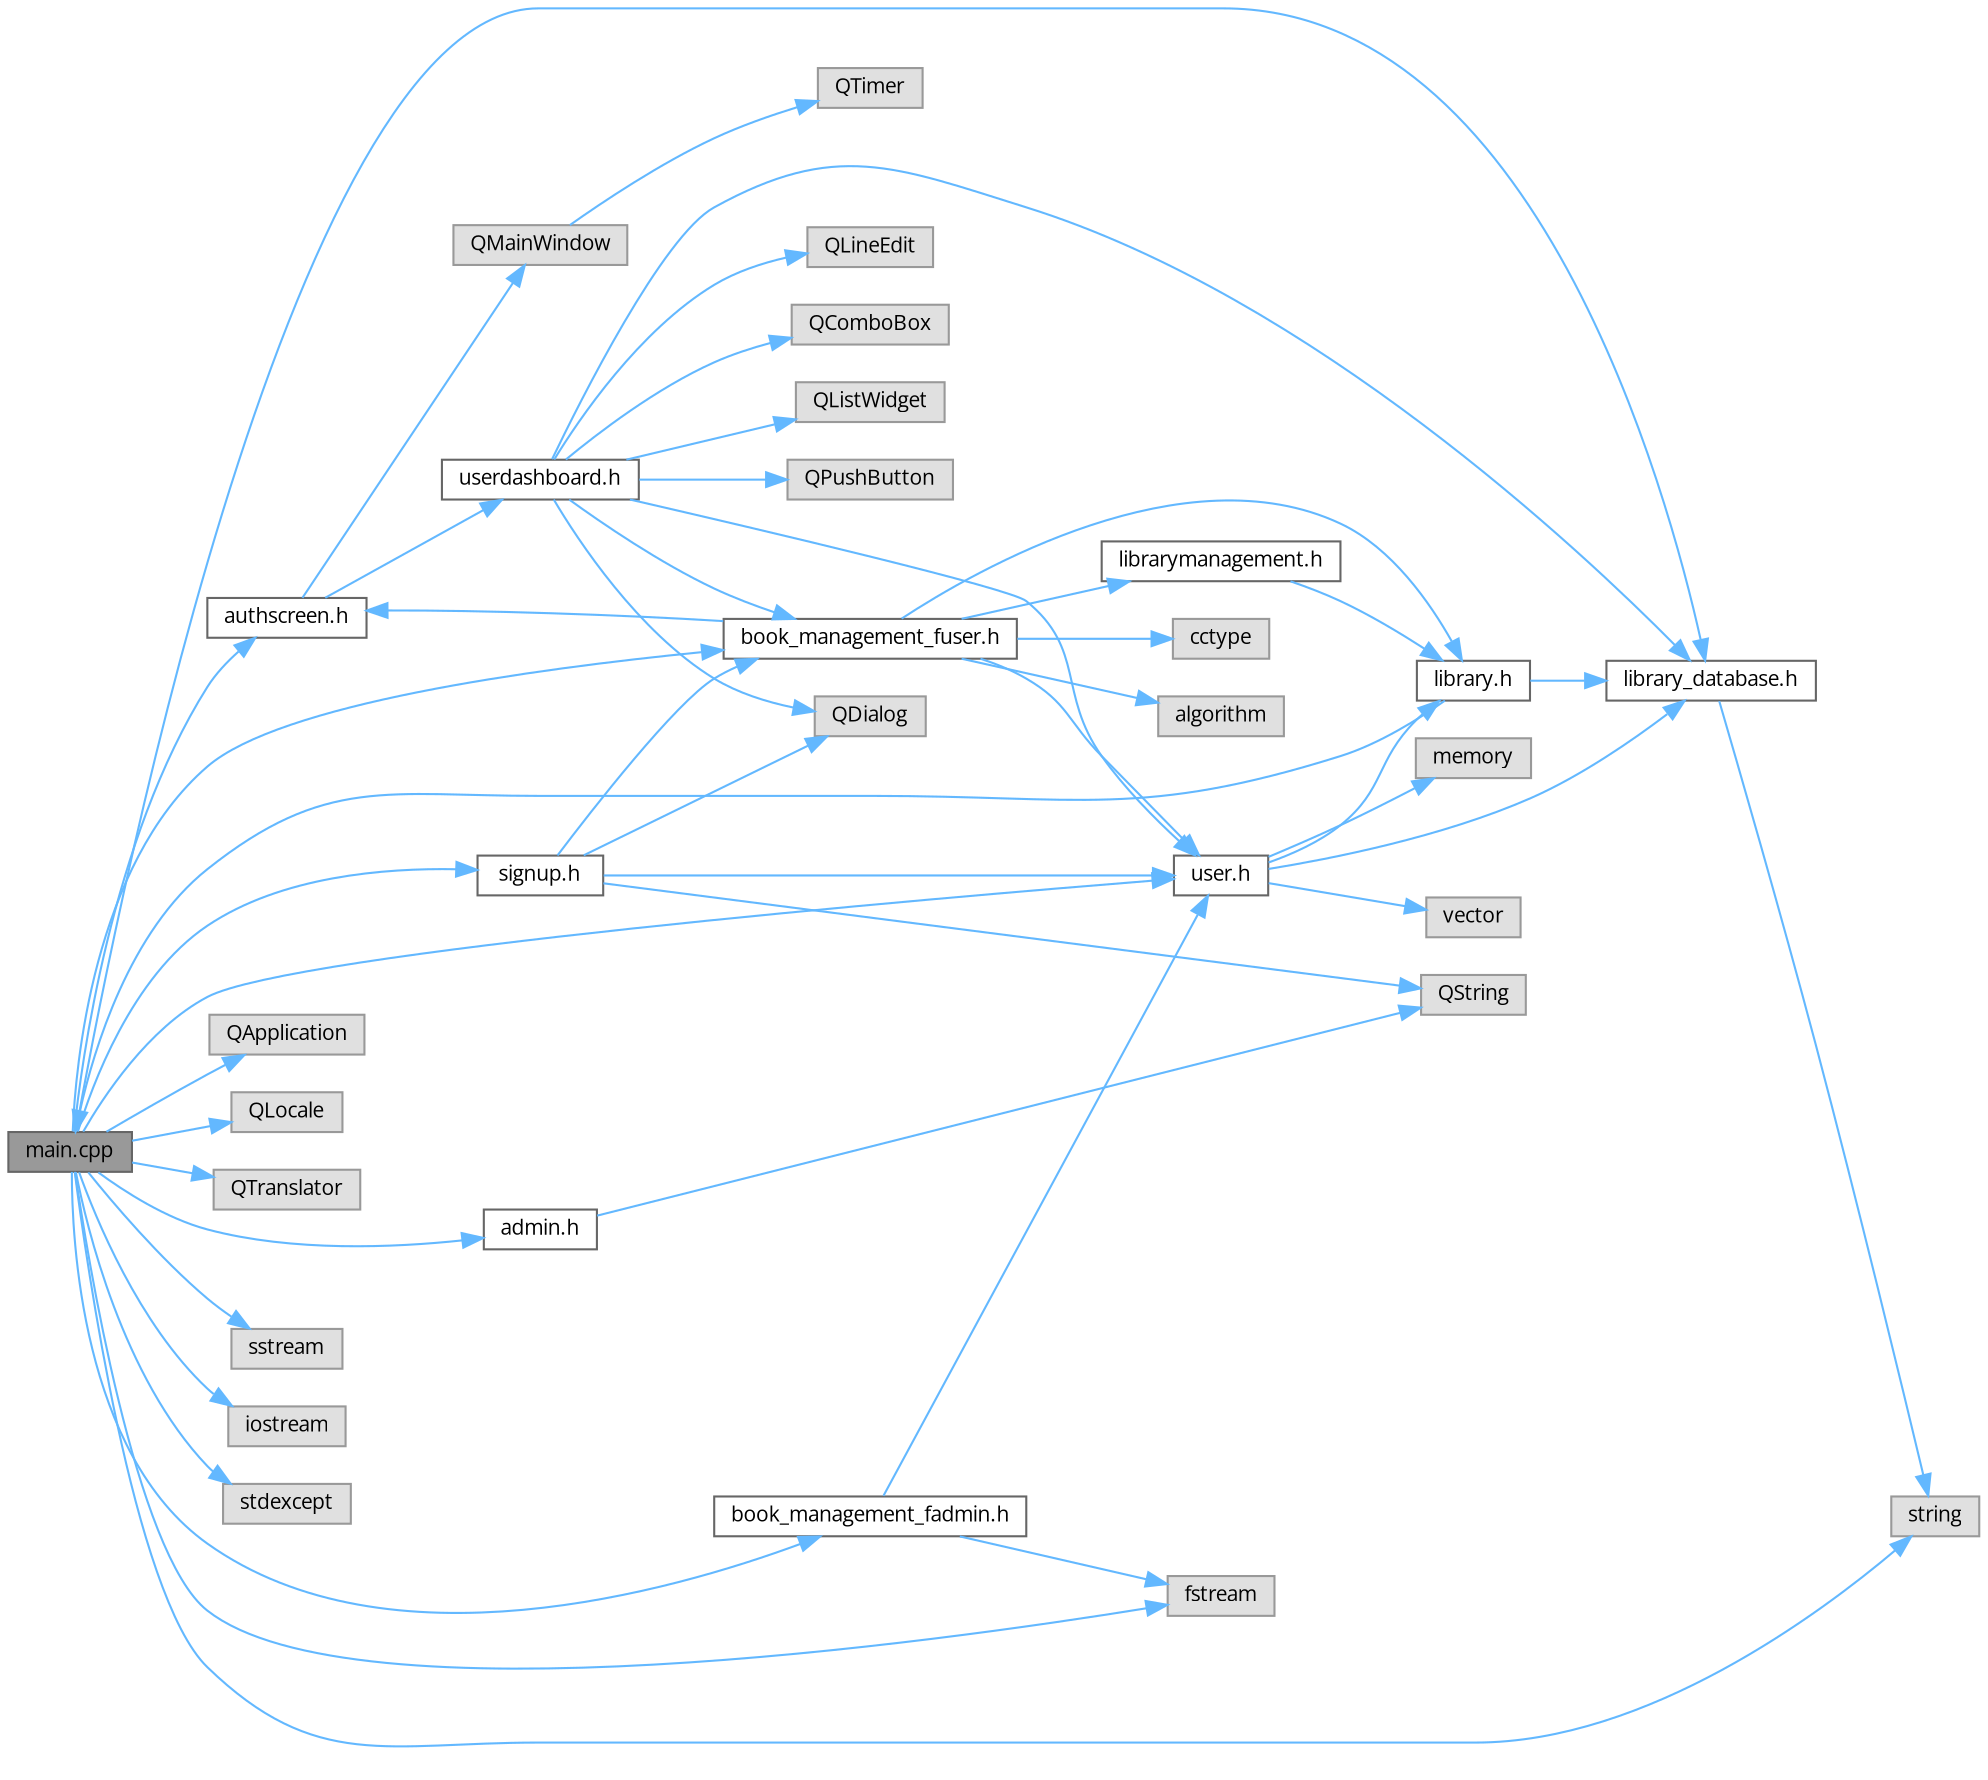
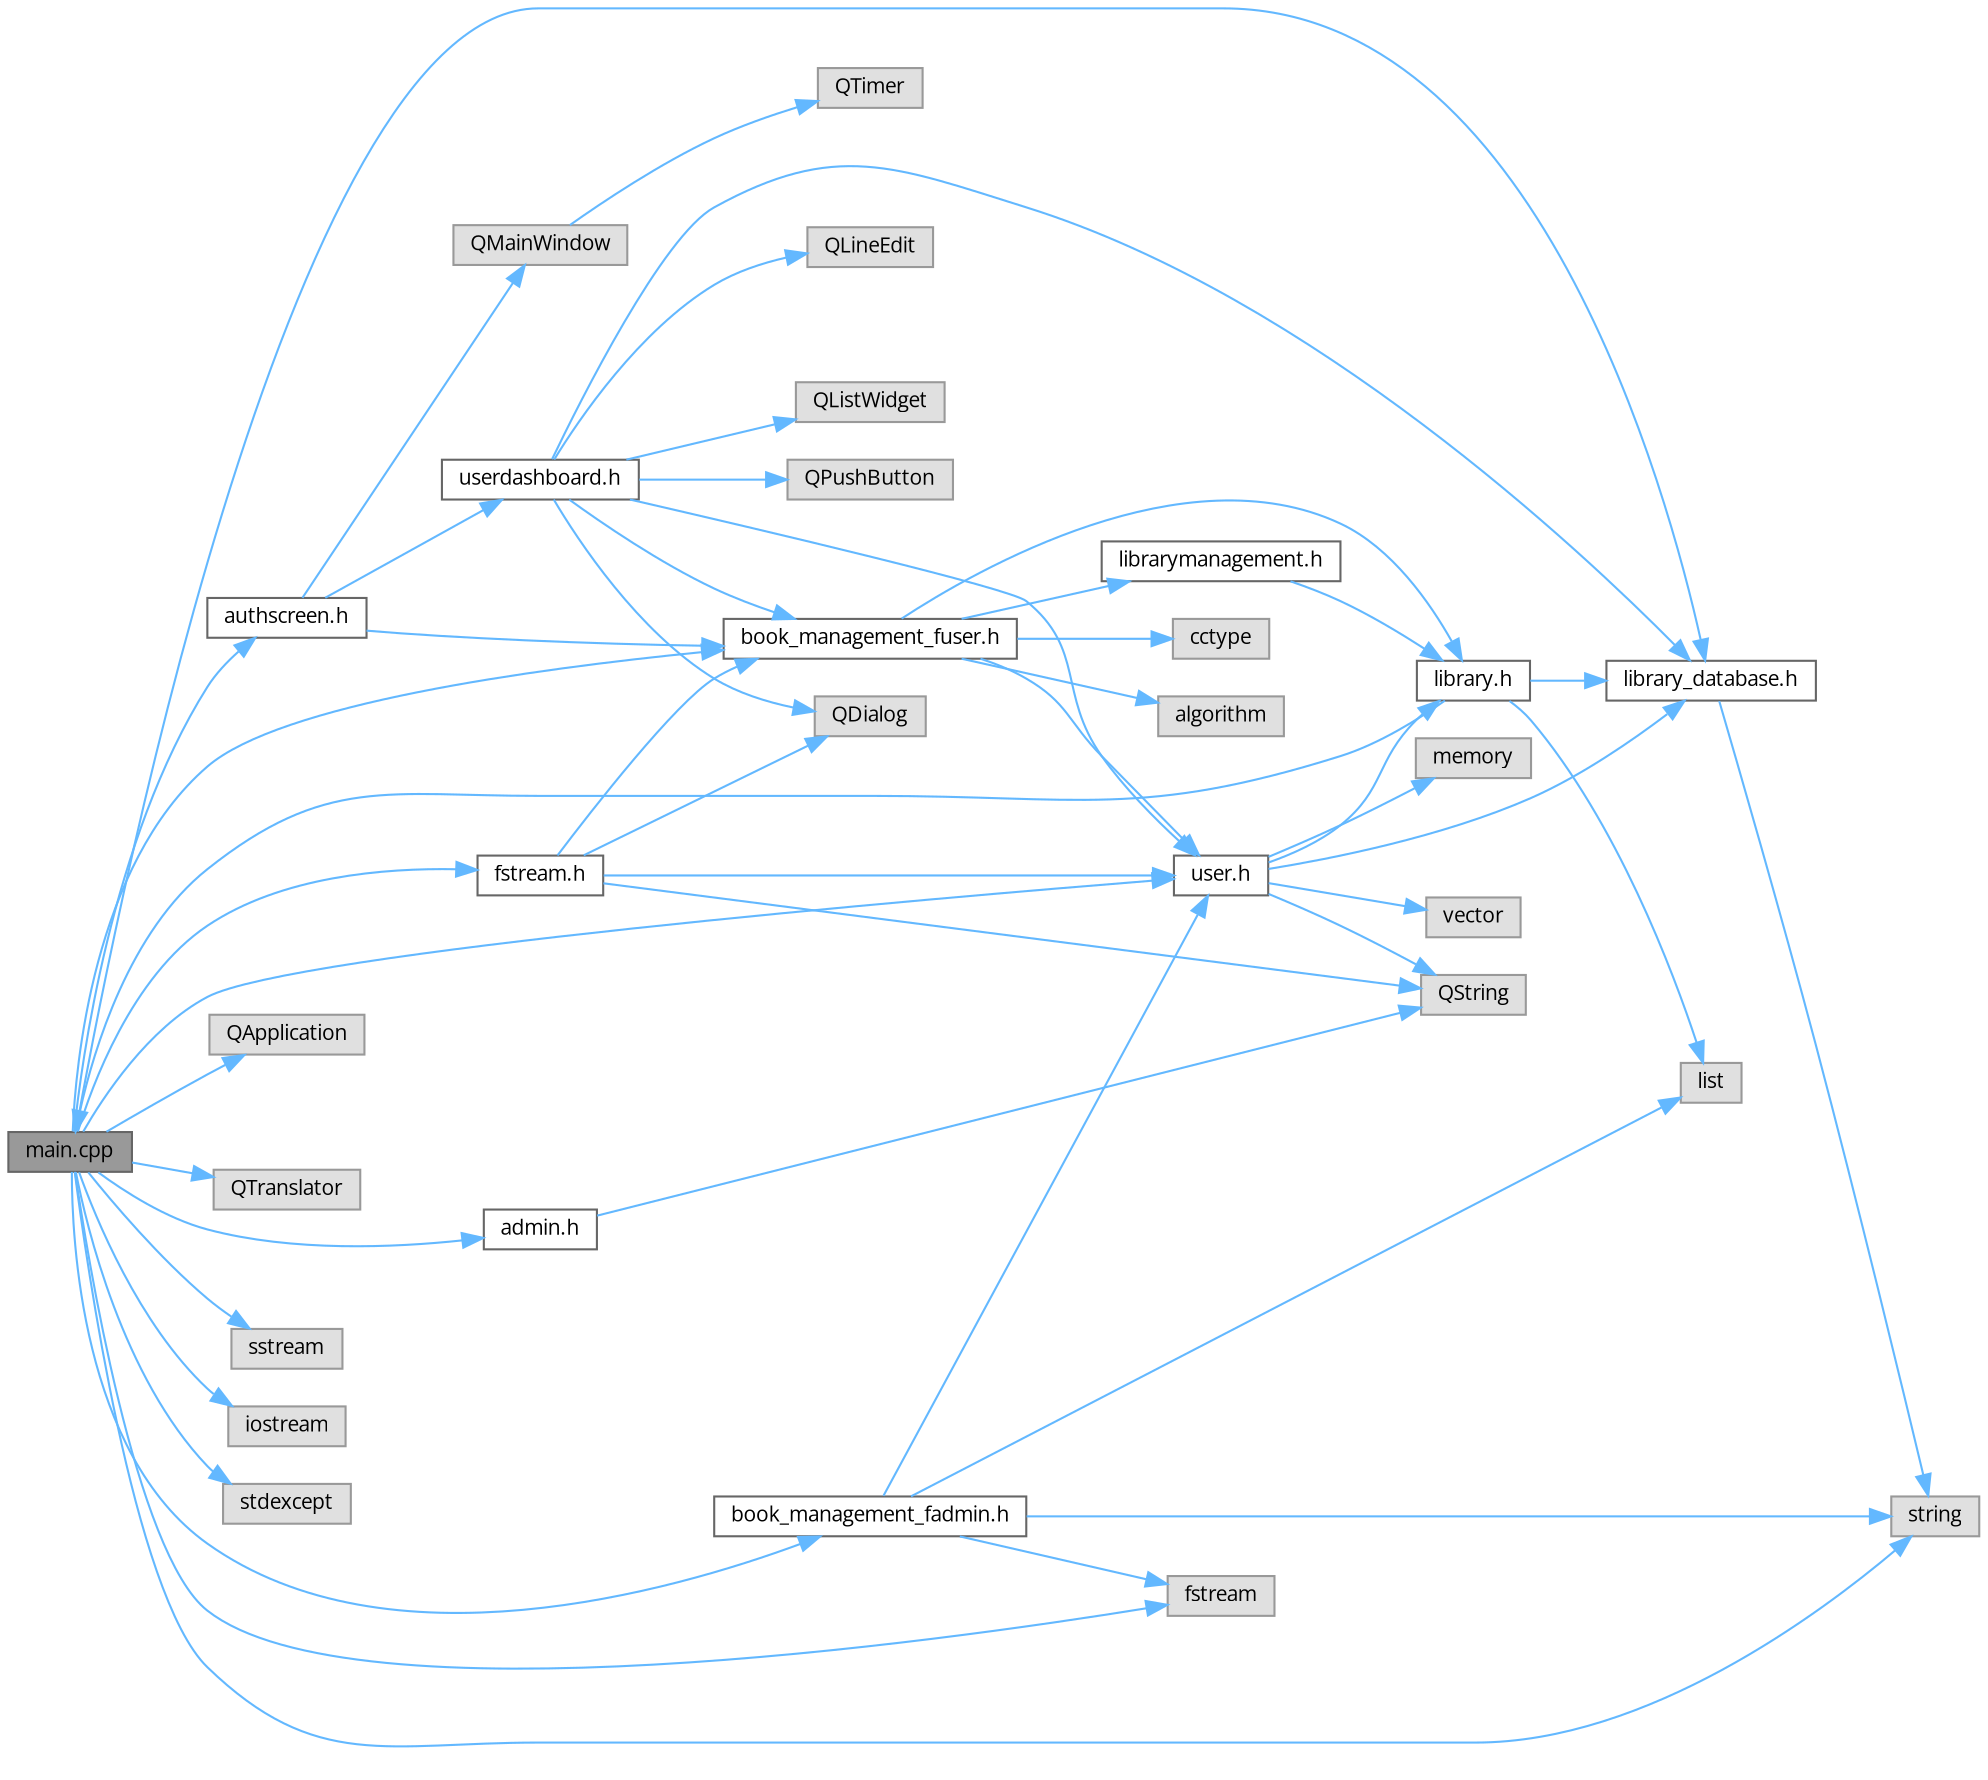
  digraph {
    fontname="Open Sans"
    rankdir=LR
    node [color=grey60 fillcolor="#E0E0E0" fontname="Open Sans" fontsize=10 shape=box style=filled]
    edge [color=steelblue1 fontname="Open Sans" fontsize=10 labelfontname=Helvetica labelfontsize=10 style=solid]
    n1 [color=gray40 fillcolor=grey60 fontcolor=black height=0.2 label="main.cpp" width=0.4]
    n2 [color=grey40 fillcolor=white height=0.2 label="authscreen.h" width=0.4]
    n3 [color=grey40 fillcolor=white height=0.2 label="book_management_fuser.h" width=0.4]
    n4 [color=grey40 fillcolor=white height=0.2 label="library_database.h" width=0.4]
    n5 [height=0.2 label=string width=0.4]
    n6 [color=grey40 fillcolor=white height=0.2 label="user.h" width=0.4]
    n7 [color=grey40 fillcolor=white height=0.2 label="admin.h" width=0.4]
    n8 [height=0.2 label=QApplication width=0.4]
-   n9 [height=0.2 label=QLocale width=0.4]
    n10 [height=0.2 label=QTranslator width=0.4]
    n11 [height=0.2 label=fstream width=0.4]
    n12 [height=0.2 label=sstream width=0.4]
    n13 [height=0.2 label=iostream width=0.4]
    n14 [height=0.2 label=stdexcept width=0.4]
-   n15 [color=grey40 fillcolor=white height=0.2 label="signup.h" width=0.4]
+   n15 [color=grey40 fillcolor=white height=0.2 label="fstream.h" width=0.4]
    n16 [color=grey40 fillcolor=white height=0.2 label="book_management_fadmin.h" width=0.4]
    n17 [height=0.2 label=QMainWindow width=0.4]
    n18 [color=grey40 fillcolor=white height=0.2 label="userdashboard.h" width=0.4]
    n19 [color=grey40 fillcolor=white height=0.2 label="library.h" width=0.4]
    n20 [color=grey40 fillcolor=white height=0.2 label="librarymanagement.h" width=0.4]
    n21 [height=0.2 label=algorithm width=0.4]
    n22 [height=0.2 label=cctype width=0.4]
+   n23 [height=0.2 label=list width=0.4]
    n24 [height=0.2 label=memory width=0.4]
    n25 [height=0.2 label=vector width=0.4]
    n26 [height=0.2 label=QString width=0.4]
    n27 [height=0.2 label=QDialog width=0.4]
    n28 [height=0.2 label=QTimer width=0.4]
    n29 [height=0.2 label=QLineEdit width=0.4]
-   n30 [height=0.2 label=QComboBox width=0.4]
    n31 [height=0.2 label=QListWidget width=0.4]
    n32 [height=0.2 label=QPushButton width=0.4]
    n1 -> n2
    n1 -> n3
    n1 -> n4
    n1 -> n5
    n1 -> n6
    n1 -> n7
    n1 -> n8
-   n1 -> n9
    n1 -> n10
    n1 -> n11
    n1 -> n12
    n1 -> n13
    n1 -> n14
    n1 -> n15
    n1 -> n16
-   n3 -> n2
+   n2 -> n3
    n2 -> n17
    n2 -> n18
    n3 -> n6
    n3 -> n19
    n3 -> n20
    n3 -> n21
    n3 -> n22
    n4 -> n5
    n6 -> n4
    n6 -> n19
    n6 -> n24
    n6 -> n25
+   n6 -> n26
    n7 -> n26
    n15 -> n3
    n15 -> n6
    n15 -> n26
    n15 -> n27
+   n16 -> n5
    n16 -> n6
    n16 -> n11
+   n16 -> n23
    n17 -> n28
    n18 -> n3
    n18 -> n4
    n18 -> n6
    n18 -> n27
    n18 -> n29
-   n18 -> n30
    n18 -> n31
    n18 -> n32
    n19 -> n1
    n19 -> n4
+   n19 -> n23
    n20 -> n19
  }
